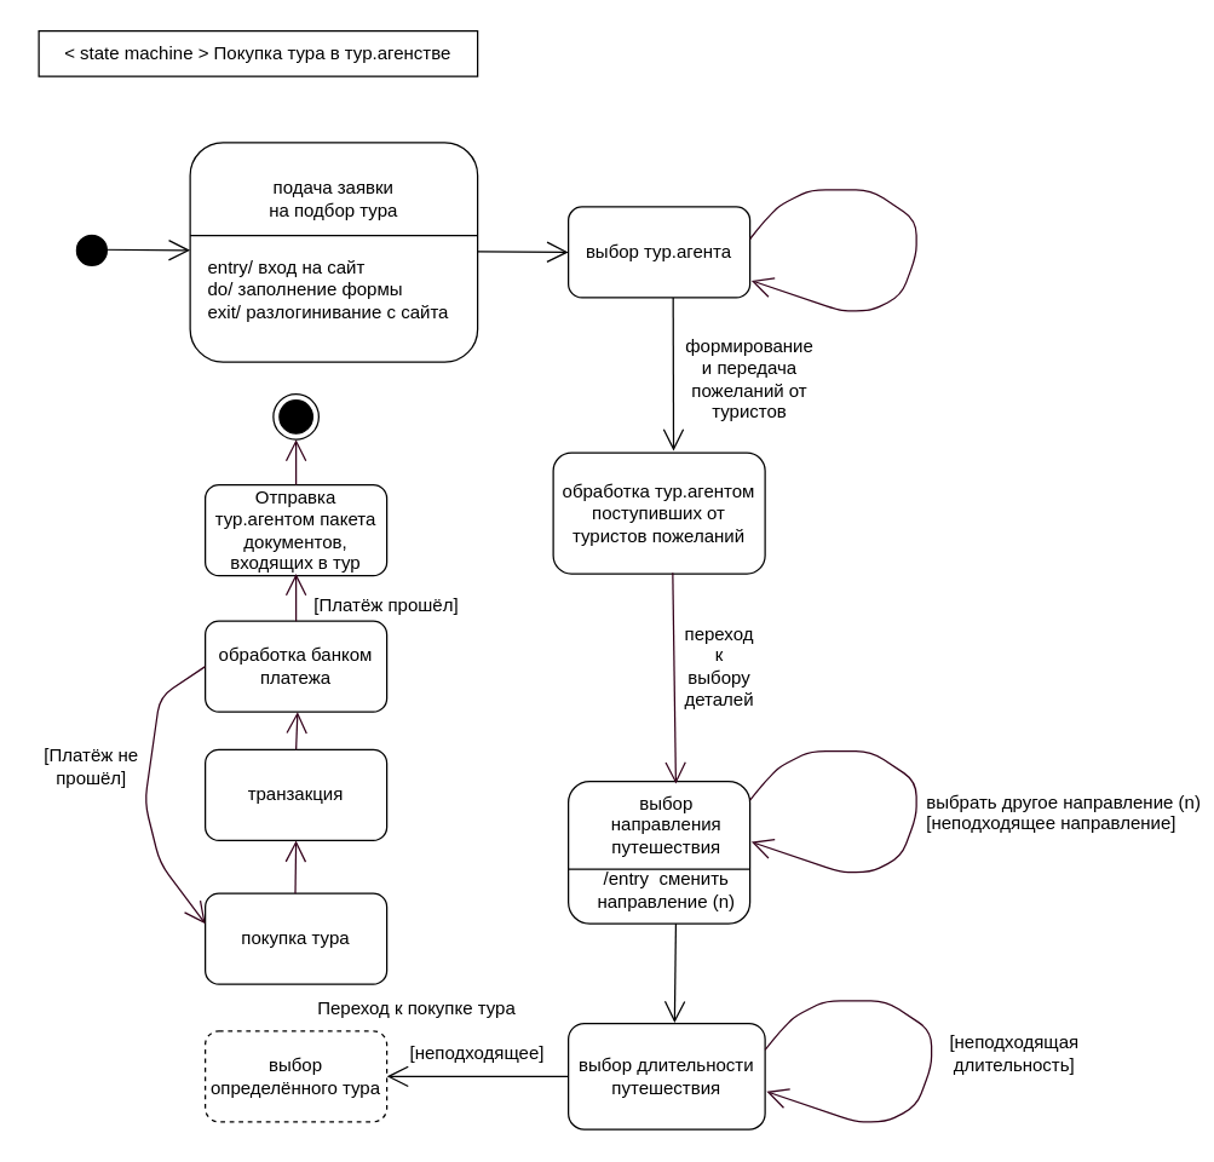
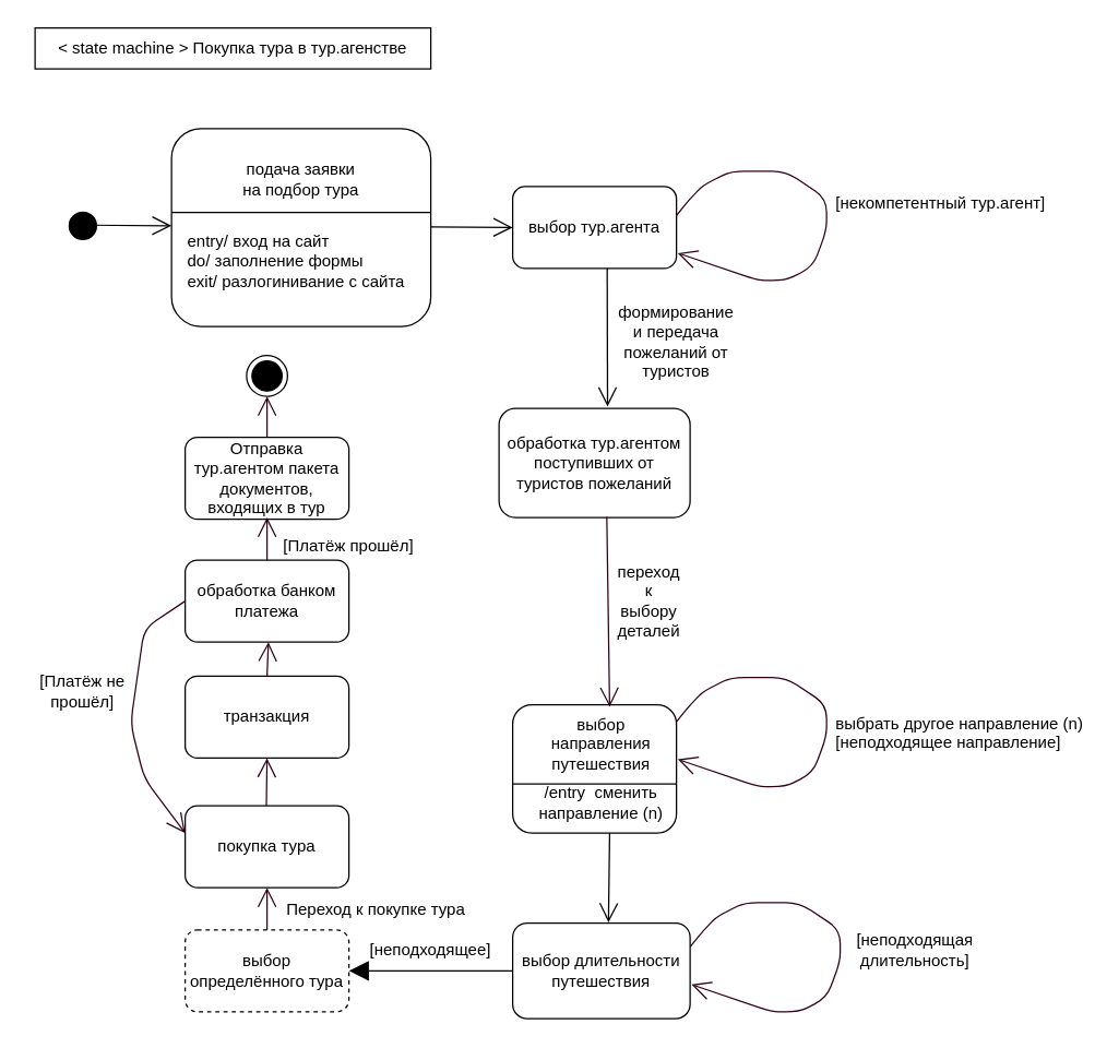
  <mxCell id="0" />
  <mxCell id="1" parent="0" />
  <mxCell id="2" value="" style="ellipse;html=1;shape=endState;fillColor=#000000;strokeColor=#000000;" parent="1" vertex="1"><mxGeometry x="180" y="260" width="30" height="30" as="geometry" /></mxCell>
  <mxCell id="3" value="" style="ellipse;html=1;shape=endState;fillColor=#000000;strokeColor=#FFFFFF;" parent="1" vertex="1"><mxGeometry x="45" y="150" width="30" height="30" as="geometry" /></mxCell>
  <mxCell id="4" value="&amp;lt; state machine &amp;gt; Покупка тура в тур.агенстве" style="rounded=0;whiteSpace=wrap;html=1;" parent="1" vertex="1"><mxGeometry x="25" y="20" width="290" height="30" as="geometry" /></mxCell>
  <mxCell id="5" value="" style="rounded=1;whiteSpace=wrap;html=1;strokeColor=#000000;" parent="1" vertex="1"><mxGeometry x="125" y="93.75" width="190" height="145" as="geometry" /></mxCell>
  <mxCell id="6" value="" style="endArrow=open;endFill=1;endSize=12;html=1;" parent="1" edge="1"><mxGeometry width="160" relative="1" as="geometry"><mxPoint x="65" y="164.5" as="sourcePoint" /><mxPoint x="125" y="165" as="targetPoint" /></mxGeometry></mxCell>
  <mxCell id="7" value="обработка тур.агентом поступивших от туристов пожеланий" style="rounded=1;whiteSpace=wrap;html=1;strokeColor=#000000;" parent="1" vertex="1"><mxGeometry x="365" y="298.75" width="140" height="80" as="geometry" /></mxCell>
  <mxCell id="8" value="выбор тур.агента" style="rounded=1;whiteSpace=wrap;html=1;strokeColor=#000000;" parent="1" vertex="1"><mxGeometry x="375" y="136.25" width="120" height="60" as="geometry" /></mxCell>
  <mxCell id="9" value="" style="rounded=1;whiteSpace=wrap;html=1;strokeColor=#000000;" parent="1" vertex="1"><mxGeometry x="375" y="515.96" width="120" height="94.04" as="geometry" /></mxCell>
  <mxCell id="10" value="выбор длительности путешествия" style="rounded=1;whiteSpace=wrap;html=1;strokeColor=#000000;" parent="1" vertex="1"><mxGeometry x="375" y="675.96" width="130" height="70" as="geometry" /></mxCell>
  <mxCell id="11" value="выбор определённого тура" style="rounded=1;whiteSpace=wrap;html=1;strokeColor=#000000;dashed=1;" parent="1" vertex="1"><mxGeometry x="135" y="680.96" width="120" height="60" as="geometry" /></mxCell>
- <mxCell id="12" value="" style="endArrow=open;endFill=1;endSize=12;html=1;exitX=0;exitY=0.5;exitDx=0;exitDy=0;entryX=1;entryY=0.5;entryDx=0;entryDy=0;" parent="1" source="10" target="11" edge="1"><mxGeometry width="160" relative="1" as="geometry"><mxPoint x="675" y="535" as="sourcePoint" /><mxPoint x="835" y="535" as="targetPoint" /></mxGeometry></mxCell>
+ <mxCell id="12" value="" style="endArrow=block;endFill=1;endSize=12;html=1;exitX=0;exitY=0.5;exitDx=0;exitDy=0;entryX=1;entryY=0.5;entryDx=0;entryDy=0;" parent="1" source="10" target="11" edge="1"><mxGeometry width="160" relative="1" as="geometry"><mxPoint x="675" y="535" as="sourcePoint" /><mxPoint x="835" y="535" as="targetPoint" /></mxGeometry></mxCell>
  <mxCell id="13" value="[неподходящее]" style="text;html=1;strokeColor=none;fillColor=none;align=center;verticalAlign=middle;whiteSpace=wrap;rounded=0;" parent="1" vertex="1"><mxGeometry x="295" y="685.96" width="40" height="20" as="geometry" /></mxCell>
  <mxCell id="14" value="[неподходящая длительность]" style="text;html=1;strokeColor=none;fillColor=none;align=center;verticalAlign=middle;whiteSpace=wrap;rounded=0;" parent="1" vertex="1"><mxGeometry x="615" y="680.96" width="110" height="30" as="geometry" /></mxCell>
  <mxCell id="15" value="выбрать другое направление (n)&lt;br&gt;[неподходящее направление]" style="text;html=1;" parent="1" vertex="1"><mxGeometry x="610" y="515.96" width="170" height="30" as="geometry" /></mxCell>
  <mxCell id="16" value="" style="endArrow=open;endFill=1;endSize=12;html=1;strokeColor=#33001A;exitX=1;exitY=0.25;exitDx=0;exitDy=0;" parent="1" source="10" edge="1"><mxGeometry width="160" relative="1" as="geometry"><mxPoint x="506" y="703.96" as="sourcePoint" /><mxPoint x="506" y="720.96" as="targetPoint" /><Array as="points"><mxPoint x="515" y="680.96" /><mxPoint x="525" y="670.96" /><mxPoint x="545" y="660.96" /><mxPoint x="585" y="660.96" /><mxPoint x="615" y="680.96" /><mxPoint x="615" y="703.96" /><mxPoint x="605" y="730.96" /><mxPoint x="585" y="740.96" /><mxPoint x="565" y="740.96" /></Array></mxGeometry></mxCell>
  <mxCell id="17" value="" style="endArrow=open;endFill=1;endSize=12;html=1;strokeColor=#33001A;exitX=1;exitY=0.25;exitDx=0;exitDy=0;" parent="1" edge="1"><mxGeometry width="160" relative="1" as="geometry"><mxPoint x="495" y="528.46" as="sourcePoint" /><mxPoint x="496" y="555.96" as="targetPoint" /><Array as="points"><mxPoint x="505" y="515.96" /><mxPoint x="515" y="505.96" /><mxPoint x="535" y="495.96" /><mxPoint x="575" y="495.96" /><mxPoint x="605" y="515.96" /><mxPoint x="605" y="538.96" /><mxPoint x="595" y="565.96" /><mxPoint x="575" y="575.96" /><mxPoint x="555" y="575.96" /></Array></mxGeometry></mxCell>
  <mxCell id="18" value="подача заявки на подбор тура" style="text;html=1;strokeColor=none;fillColor=none;align=center;verticalAlign=middle;whiteSpace=wrap;rounded=0;" parent="1" vertex="1"><mxGeometry x="175" y="91.25" width="90" height="80" as="geometry" /></mxCell>
  <mxCell id="19" value="" style="line;strokeWidth=1;fillColor=none;align=left;verticalAlign=middle;spacingTop=-1;spacingLeft=3;spacingRight=3;rotatable=0;labelPosition=right;points=[];portConstraint=eastwest;" parent="1" vertex="1"><mxGeometry x="125" y="151.25" width="190" height="8" as="geometry" /></mxCell>
  <mxCell id="20" value="&lt;div align=&quot;left&quot;&gt;entry/ вход на сайт&lt;br&gt;do/ заполнение формы&lt;br&gt;exit/ разлогинивание с сайта&lt;/div&gt;" style="text;html=1;strokeColor=none;fillColor=none;align=left;verticalAlign=middle;whiteSpace=wrap;rounded=0;" parent="1" vertex="1"><mxGeometry x="135" y="151.25" width="190" height="80" as="geometry" /></mxCell>
  <mxCell id="21" value="" style="endArrow=open;endFill=1;endSize=12;html=1;" parent="1" edge="1"><mxGeometry width="160" relative="1" as="geometry"><mxPoint x="315" y="165.75" as="sourcePoint" /><mxPoint x="375" y="166.25" as="targetPoint" /></mxGeometry></mxCell>
  <mxCell id="22" value="" style="endArrow=open;endFill=1;endSize=12;html=1;exitX=0.577;exitY=1;exitDx=0;exitDy=0;exitPerimeter=0;entryX=0.568;entryY=-0.016;entryDx=0;entryDy=0;entryPerimeter=0;" parent="1" source="8" target="7" edge="1"><mxGeometry width="160" relative="1" as="geometry"><mxPoint x="345" y="220" as="sourcePoint" /><mxPoint x="444" y="297" as="targetPoint" /></mxGeometry></mxCell>
  <mxCell id="23" value="" style="endArrow=open;endFill=1;endSize=12;html=1;entryX=0.54;entryY=-0.007;entryDx=0;entryDy=0;entryPerimeter=0;exitX=0.592;exitY=1;exitDx=0;exitDy=0;exitPerimeter=0;" parent="1" target="10" edge="1" source="9"><mxGeometry width="160" relative="1" as="geometry"><mxPoint x="445" y="575.96" as="sourcePoint" /><mxPoint x="429.5" y="610.96" as="targetPoint" /></mxGeometry></mxCell>
+ <mxCell id="24" value="[некомпетентный тур.агент]" style="text;html=1;" parent="1" vertex="1"><mxGeometry x="610" y="135" width="170" height="30" as="geometry" /></mxCell>
  <mxCell id="25" value="" style="endArrow=none;html=1;strokeColor=#FFFFFF;" parent="1" edge="1"><mxGeometry width="50" height="50" relative="1" as="geometry"><mxPoint x="510" y="175" as="sourcePoint" /><mxPoint x="560" y="125" as="targetPoint" /></mxGeometry></mxCell>
  <mxCell id="26" value="" style="endArrow=open;endFill=1;endSize=12;html=1;strokeColor=#33001A;exitX=1;exitY=0.25;exitDx=0;exitDy=0;" parent="1" edge="1"><mxGeometry width="160" relative="1" as="geometry"><mxPoint x="495" y="157.5" as="sourcePoint" /><mxPoint x="496" y="185" as="targetPoint" /><Array as="points"><mxPoint x="505" y="145" /><mxPoint x="515" y="135" /><mxPoint x="535" y="125" /><mxPoint x="575" y="125" /><mxPoint x="605" y="145" /><mxPoint x="605" y="168" /><mxPoint x="595" y="195" /><mxPoint x="575" y="205" /><mxPoint x="555" y="205" /></Array></mxGeometry></mxCell>
  <mxCell id="27" value="" style="endArrow=open;endFill=1;endSize=12;html=1;strokeColor=#33001A;entryX=0.592;entryY=0.017;entryDx=0;entryDy=0;entryPerimeter=0;exitX=0.564;exitY=0.991;exitDx=0;exitDy=0;exitPerimeter=0;" parent="1" source="7" target="9" edge="1"><mxGeometry width="160" relative="1" as="geometry"><mxPoint x="442.56" y="435" as="sourcePoint" /><mxPoint x="400" y="555.96" as="targetPoint" /></mxGeometry></mxCell>
  <mxCell id="28" value="формирование и передача пожеланий от туристов" style="text;html=1;strokeColor=none;fillColor=none;align=center;verticalAlign=middle;whiteSpace=wrap;rounded=0;" parent="1" vertex="1"><mxGeometry x="475" y="240" width="40" height="20" as="geometry" /></mxCell>
  <mxCell id="29" value="переход к выбору деталей" style="text;html=1;strokeColor=none;fillColor=none;align=center;verticalAlign=middle;whiteSpace=wrap;rounded=0;" parent="1" vertex="1"><mxGeometry x="455" y="430" width="40" height="20" as="geometry" /></mxCell>
  <mxCell id="30" value="покупка тура" style="rounded=1;whiteSpace=wrap;html=1;strokeColor=#000000;" parent="1" vertex="1"><mxGeometry x="135" y="590" width="120" height="60" as="geometry" /></mxCell>
  <mxCell id="31" value="обработка банком платежа" style="rounded=1;whiteSpace=wrap;html=1;strokeColor=#000000;" parent="1" vertex="1"><mxGeometry x="135" y="410" width="120" height="60" as="geometry" /></mxCell>
  <mxCell id="32" value="транзакция" style="rounded=1;whiteSpace=wrap;html=1;strokeColor=#000000;" parent="1" vertex="1"><mxGeometry x="135" y="495" width="120" height="60" as="geometry" /></mxCell>
  <mxCell id="33" value="Отправка тур.агентом пакета документов, входящих в тур" style="rounded=1;whiteSpace=wrap;html=1;strokeColor=#000000;" parent="1" vertex="1"><mxGeometry x="135" y="320" width="120" height="60" as="geometry" /></mxCell>
+ <mxCell id="34" value="" style="endArrow=open;endFill=1;endSize=12;html=1;strokeColor=#33001A;entryX=0.5;entryY=1;entryDx=0;entryDy=0;exitX=0.5;exitY=0;exitDx=0;exitDy=0;" parent="1" source="11" target="30" edge="1"><mxGeometry width="160" relative="1" as="geometry"><mxPoint x="185" y="679.96" as="sourcePoint" /><mxPoint x="345" y="679.96" as="targetPoint" /></mxGeometry></mxCell>
  <mxCell id="35" value="" style="endArrow=open;endFill=1;endSize=12;html=1;strokeColor=#33001A;exitX=0.5;exitY=0;exitDx=0;exitDy=0;entryX=0.5;entryY=1;entryDx=0;entryDy=0;" parent="1" target="32" edge="1"><mxGeometry width="160" relative="1" as="geometry"><mxPoint x="194.5" y="590" as="sourcePoint" /><mxPoint x="195" y="559" as="targetPoint" /></mxGeometry></mxCell>
  <mxCell id="36" value="" style="endArrow=open;endFill=1;endSize=12;html=1;strokeColor=#33001A;exitX=0.5;exitY=0;exitDx=0;exitDy=0;" parent="1" edge="1"><mxGeometry width="160" relative="1" as="geometry"><mxPoint x="195" y="495" as="sourcePoint" /><mxPoint x="196" y="470" as="targetPoint" /></mxGeometry></mxCell>
  <mxCell id="37" value="" style="endArrow=open;endFill=1;endSize=12;html=1;strokeColor=#33001A;entryX=0.5;entryY=1;entryDx=0;entryDy=0;" parent="1" edge="1"><mxGeometry width="160" relative="1" as="geometry"><mxPoint x="195" y="410" as="sourcePoint" /><mxPoint x="195" y="378.75" as="targetPoint" /></mxGeometry></mxCell>
  <mxCell id="38" value="" style="endArrow=open;endFill=1;endSize=12;html=1;strokeColor=#33001A;entryX=0.5;entryY=1;entryDx=0;entryDy=0;" parent="1" target="2" edge="1"><mxGeometry width="160" relative="1" as="geometry"><mxPoint x="195" y="320" as="sourcePoint" /><mxPoint x="195" y="300" as="targetPoint" /></mxGeometry></mxCell>
  <mxCell id="39" value="" style="endArrow=open;endFill=1;endSize=12;html=1;strokeColor=#33001A;exitX=0;exitY=0.5;exitDx=0;exitDy=0;" parent="1" source="31" edge="1"><mxGeometry width="160" relative="1" as="geometry"><mxPoint x="-25" y="610" as="sourcePoint" /><mxPoint x="135" y="610" as="targetPoint" /><Array as="points"><mxPoint x="105" y="460" /><mxPoint x="95" y="530" /><mxPoint x="105" y="570" /></Array></mxGeometry></mxCell>
  <mxCell id="40" value="[Платёж не прошёл]" style="text;html=1;strokeColor=none;fillColor=none;align=center;verticalAlign=middle;whiteSpace=wrap;rounded=0;" parent="1" vertex="1"><mxGeometry x="20" y="495.96" width="80" height="20" as="geometry" /></mxCell>
  <mxCell id="41" value="[Платёж прошёл]" style="text;html=1;strokeColor=none;fillColor=none;align=center;verticalAlign=middle;whiteSpace=wrap;rounded=0;" parent="1" vertex="1"><mxGeometry x="185" y="390" width="140" height="20" as="geometry" /></mxCell>
  <mxCell id="42" value="Переход к покупке тура" style="text;html=1;strokeColor=none;fillColor=none;align=center;verticalAlign=middle;whiteSpace=wrap;rounded=0;" parent="1" vertex="1"><mxGeometry x="195" y="655.96" width="160" height="20" as="geometry" /></mxCell>
  <mxCell id="43" value="выбор направления путешествия" style="text;html=1;strokeColor=none;fillColor=none;align=center;verticalAlign=middle;whiteSpace=wrap;rounded=0;" vertex="1" parent="1"><mxGeometry x="410" y="535" width="60" height="20" as="geometry" /></mxCell>
  <mxCell id="44" value="" style="line;strokeWidth=1;fillColor=none;align=left;verticalAlign=middle;spacingTop=-1;spacingLeft=3;spacingRight=3;rotatable=0;labelPosition=right;points=[];portConstraint=eastwest;" vertex="1" parent="1"><mxGeometry x="375" y="570" width="120" height="8" as="geometry" /></mxCell>
  <mxCell id="45" value="/entry&amp;nbsp; сменить направление (n)" style="text;html=1;strokeColor=none;fillColor=none;align=center;verticalAlign=middle;whiteSpace=wrap;rounded=0;" vertex="1" parent="1"><mxGeometry x="380" y="578" width="120" height="20" as="geometry" /></mxCell>
